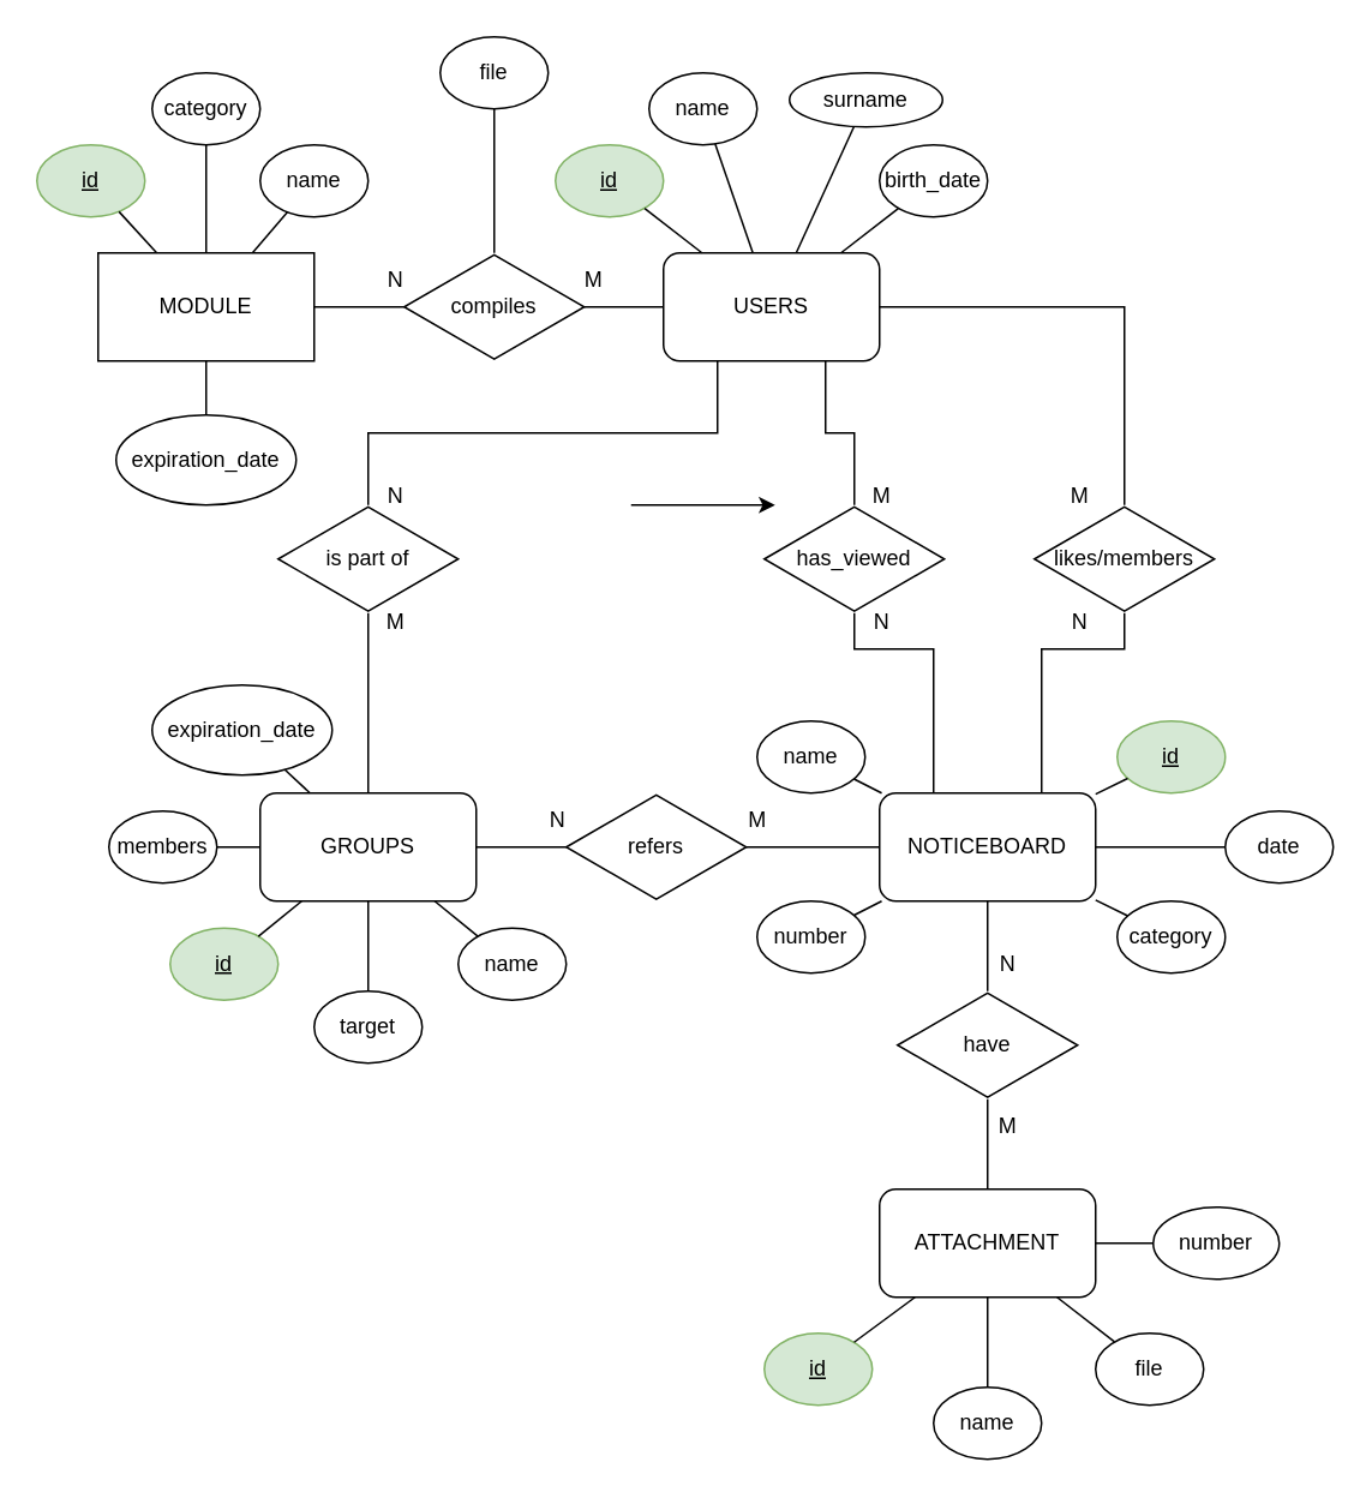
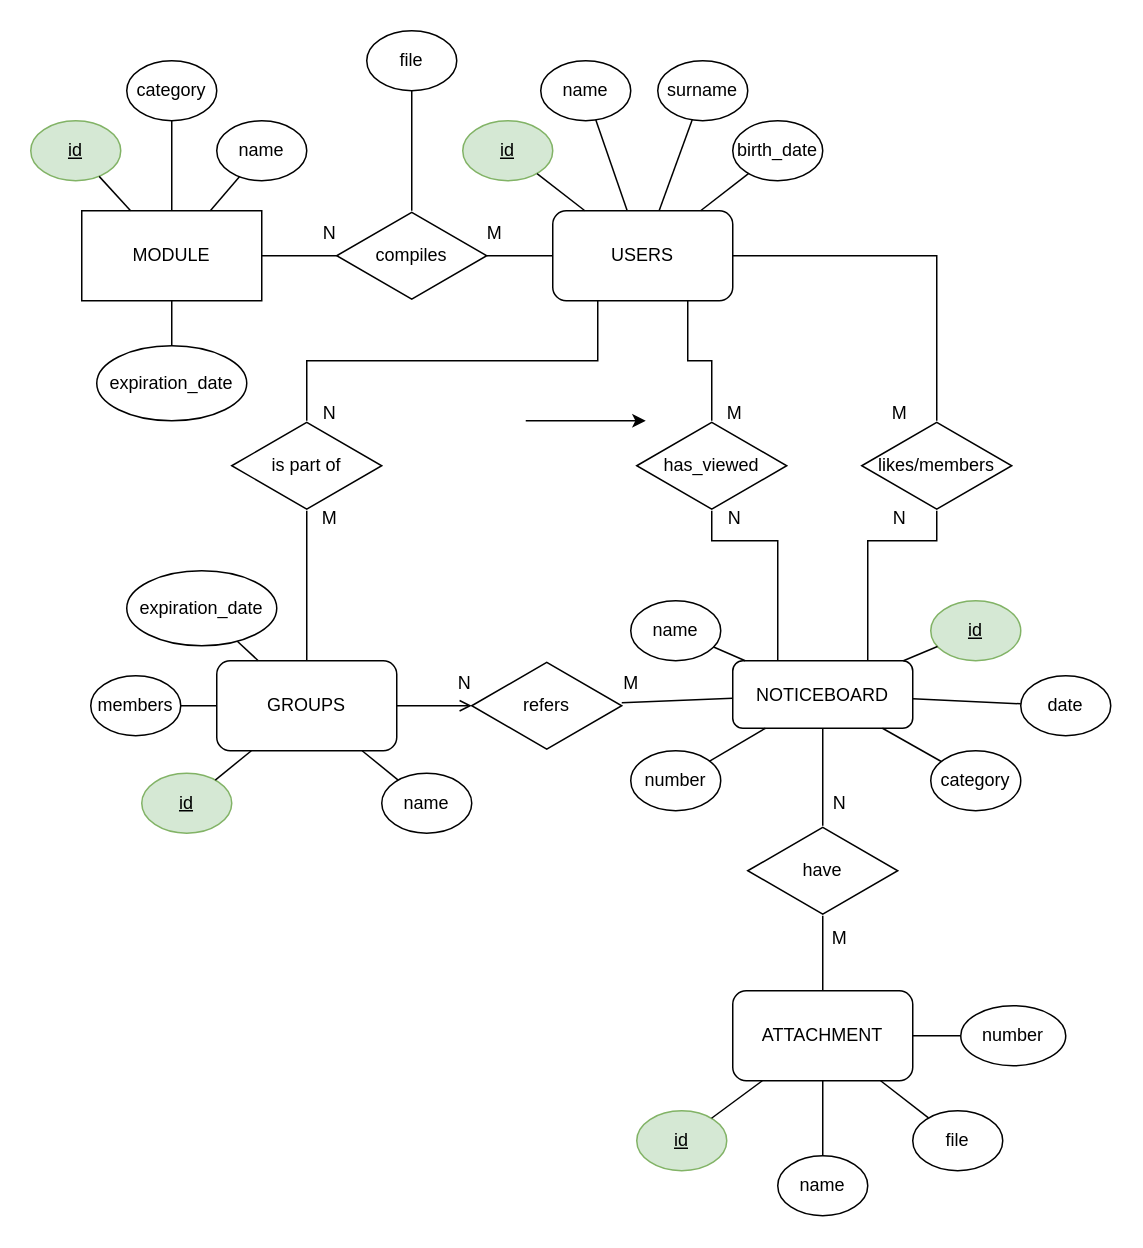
  <mxCell id="0" />
  <mxCell id="1" parent="0" />
  <mxCell id="2" value="USERS" style="rounded=1;whiteSpace=wrap;html=1;" parent="1" vertex="1"><mxGeometry x="368" y="140" width="120" height="60" as="geometry" /></mxCell>
  <mxCell id="3" value="MODULE" style="whiteSpace=wrap;html=1;rounded=0;" parent="1" vertex="1"><mxGeometry x="54" y="140" width="120" height="60" as="geometry" /></mxCell>
  <mxCell id="4" value="GROUPS" style="rounded=1;whiteSpace=wrap;html=1;" parent="1" vertex="1"><mxGeometry x="144" y="440" width="120" height="60" as="geometry" /></mxCell>
- <mxCell id="5" value="NOTICEBOARD" style="rounded=1;whiteSpace=wrap;html=1;" parent="1" vertex="1"><mxGeometry x="488" y="440" width="120" height="60" as="geometry" /></mxCell>
+ <mxCell id="5" value="NOTICEBOARD" style="rounded=1;whiteSpace=wrap;html=1;" parent="1" vertex="1"><mxGeometry x="488" y="440" width="120" height="45" as="geometry" /></mxCell>
  <mxCell id="6" value="compiles" style="html=1;whiteSpace=wrap;aspect=fixed;shape=isoRectangle;" parent="1" vertex="1"><mxGeometry x="224" y="140" width="100" height="60" as="geometry" /></mxCell>
  <mxCell id="7" value="" style="endArrow=none;html=1;rounded=0;" parent="1" source="3" target="6" edge="1"><mxGeometry width="50" height="50" relative="1" as="geometry"><mxPoint x="254" y="270" as="sourcePoint" /><mxPoint x="304" y="220" as="targetPoint" /></mxGeometry></mxCell>
  <mxCell id="8" value="" style="endArrow=none;html=1;rounded=0;" parent="1" source="6" target="2" edge="1"><mxGeometry width="50" height="50" relative="1" as="geometry"><mxPoint x="254" y="270" as="sourcePoint" /><mxPoint x="304" y="220" as="targetPoint" /></mxGeometry></mxCell>
  <mxCell id="9" value="N" style="text;html=1;align=center;verticalAlign=middle;resizable=0;points=[];autosize=1;strokeColor=none;fillColor=none;" parent="1" vertex="1"><mxGeometry x="204" y="140" width="30" height="30" as="geometry" /></mxCell>
  <mxCell id="10" value="M" style="text;html=1;align=center;verticalAlign=middle;resizable=0;points=[];autosize=1;strokeColor=none;fillColor=none;" parent="1" vertex="1"><mxGeometry x="314" y="140" width="30" height="30" as="geometry" /></mxCell>
  <mxCell id="11" value="has_viewed" style="html=1;whiteSpace=wrap;aspect=fixed;shape=isoRectangle;" parent="1" vertex="1"><mxGeometry x="424" y="280" width="100" height="60" as="geometry" /></mxCell>
  <mxCell id="12" value="likes/members" style="html=1;whiteSpace=wrap;aspect=fixed;shape=isoRectangle;" parent="1" vertex="1"><mxGeometry x="574" y="280" width="100" height="60" as="geometry" /></mxCell>
  <mxCell id="13" value="" style="endArrow=none;html=1;rounded=0;entryX=0.75;entryY=1;entryDx=0;entryDy=0;" parent="1" source="11" target="2" edge="1"><mxGeometry width="50" height="50" relative="1" as="geometry"><mxPoint x="554" y="270" as="sourcePoint" /><mxPoint x="534" y="230" as="targetPoint" /><Array as="points"><mxPoint x="474" y="240" /><mxPoint x="458" y="240" /></Array></mxGeometry></mxCell>
  <mxCell id="14" value="" style="endArrow=none;html=1;rounded=0;" parent="1" source="2" target="12" edge="1"><mxGeometry width="50" height="50" relative="1" as="geometry"><mxPoint x="494" y="350" as="sourcePoint" /><mxPoint x="544" y="300" as="targetPoint" /><Array as="points"><mxPoint x="624" y="170" /><mxPoint x="624" y="230" /></Array></mxGeometry></mxCell>
  <mxCell id="15" value="" style="endArrow=none;html=1;rounded=0;exitX=0.75;exitY=0;exitDx=0;exitDy=0;" parent="1" source="5" target="12" edge="1"><mxGeometry width="50" height="50" relative="1" as="geometry"><mxPoint x="544" y="350" as="sourcePoint" /><mxPoint x="594" y="300" as="targetPoint" /><Array as="points"><mxPoint x="578" y="360" /><mxPoint x="624" y="360" /></Array></mxGeometry></mxCell>
  <mxCell id="16" value="" style="endArrow=none;html=1;rounded=0;exitX=0.25;exitY=0;exitDx=0;exitDy=0;" parent="1" source="5" target="11" edge="1"><mxGeometry width="50" height="50" relative="1" as="geometry"><mxPoint x="544" y="350" as="sourcePoint" /><mxPoint x="594" y="300" as="targetPoint" /><Array as="points"><mxPoint x="518" y="360" /><mxPoint x="474" y="360" /></Array></mxGeometry></mxCell>
  <mxCell id="17" value="M" style="text;html=1;align=center;verticalAlign=middle;resizable=0;points=[];autosize=1;strokeColor=none;fillColor=none;" parent="1" vertex="1"><mxGeometry x="474" y="260" width="30" height="30" as="geometry" /></mxCell>
  <mxCell id="18" value="N" style="text;html=1;align=center;verticalAlign=middle;resizable=0;points=[];autosize=1;strokeColor=none;fillColor=none;" parent="1" vertex="1"><mxGeometry x="474" y="330" width="30" height="30" as="geometry" /></mxCell>
  <mxCell id="19" value="M" style="text;html=1;align=center;verticalAlign=middle;resizable=0;points=[];autosize=1;strokeColor=none;fillColor=none;" parent="1" vertex="1"><mxGeometry x="584" y="260" width="30" height="30" as="geometry" /></mxCell>
  <mxCell id="20" value="N" style="text;html=1;align=center;verticalAlign=middle;resizable=0;points=[];autosize=1;strokeColor=none;fillColor=none;" parent="1" vertex="1"><mxGeometry x="584" y="330" width="30" height="30" as="geometry" /></mxCell>
  <mxCell id="21" value="" style="endArrow=none;html=1;rounded=0;entryX=0.25;entryY=1;entryDx=0;entryDy=0;" parent="1" source="22" target="2" edge="1"><mxGeometry width="50" height="50" relative="1" as="geometry"><mxPoint x="364" y="460" as="sourcePoint" /><mxPoint x="414" y="410" as="targetPoint" /><Array as="points"><mxPoint x="204" y="240" /><mxPoint x="398" y="240" /></Array></mxGeometry></mxCell>
  <mxCell id="22" value="is part of" style="html=1;whiteSpace=wrap;aspect=fixed;shape=isoRectangle;" parent="1" vertex="1"><mxGeometry x="154" y="280" width="100" height="60" as="geometry" /></mxCell>
  <mxCell id="23" value="" style="endArrow=none;html=1;rounded=0;" parent="1" source="4" target="22" edge="1"><mxGeometry width="50" height="50" relative="1" as="geometry"><mxPoint x="294" y="460" as="sourcePoint" /><mxPoint x="344" y="410" as="targetPoint" /></mxGeometry></mxCell>
  <mxCell id="24" value="N" style="text;html=1;align=center;verticalAlign=middle;resizable=0;points=[];autosize=1;strokeColor=none;fillColor=none;" parent="1" vertex="1"><mxGeometry x="204" y="260" width="30" height="30" as="geometry" /></mxCell>
  <mxCell id="25" value="M" style="text;html=1;align=center;verticalAlign=middle;resizable=0;points=[];autosize=1;strokeColor=none;fillColor=none;" parent="1" vertex="1"><mxGeometry x="204" y="330" width="30" height="30" as="geometry" /></mxCell>
  <mxCell id="26" value="" style="endArrow=none;html=1;rounded=0;" parent="1" source="28" target="5" edge="1"><mxGeometry width="50" height="50" relative="1" as="geometry"><mxPoint x="548" y="560" as="sourcePoint" /><mxPoint x="574" y="350" as="targetPoint" /></mxGeometry></mxCell>
  <mxCell id="27" value="ATTACHMENT" style="rounded=1;whiteSpace=wrap;html=1;" parent="1" vertex="1"><mxGeometry x="488" y="660" width="120" height="60" as="geometry" /></mxCell>
  <mxCell id="28" value="have" style="html=1;whiteSpace=wrap;aspect=fixed;shape=isoRectangle;" parent="1" vertex="1"><mxGeometry x="498" y="550" width="100" height="60" as="geometry" /></mxCell>
  <mxCell id="29" value="" style="endArrow=none;html=1;rounded=0;" parent="1" source="28" target="27" edge="1"><mxGeometry width="50" height="50" relative="1" as="geometry"><mxPoint x="554" y="530" as="sourcePoint" /><mxPoint x="604" y="480" as="targetPoint" /></mxGeometry></mxCell>
  <mxCell id="30" value="N" style="text;html=1;align=center;verticalAlign=middle;resizable=0;points=[];autosize=1;strokeColor=none;fillColor=none;" parent="1" vertex="1"><mxGeometry x="544" y="520" width="30" height="30" as="geometry" /></mxCell>
  <mxCell id="31" value="M" style="text;html=1;align=center;verticalAlign=middle;resizable=0;points=[];autosize=1;strokeColor=none;fillColor=none;" parent="1" vertex="1"><mxGeometry x="544" y="610" width="30" height="30" as="geometry" /></mxCell>
  <mxCell id="32" value="&lt;u&gt;id&lt;/u&gt;" style="ellipse;whiteSpace=wrap;html=1;fillColor=#d5e8d4;strokeColor=#82b366;" parent="1" vertex="1"><mxGeometry x="308" y="80" width="60" height="40" as="geometry" /></mxCell>
  <mxCell id="33" value="name" style="ellipse;whiteSpace=wrap;html=1;" parent="1" vertex="1"><mxGeometry x="360" y="40" width="60" height="40" as="geometry" /></mxCell>
  <mxCell id="34" value="birth_date" style="ellipse;whiteSpace=wrap;html=1;" parent="1" vertex="1"><mxGeometry x="488" y="80" width="60" height="40" as="geometry" /></mxCell>
- <mxCell id="35" value="surname" style="ellipse;whiteSpace=wrap;html=1;" parent="1" vertex="1"><mxGeometry x="438" y="40" width="85" height="30" as="geometry" /></mxCell>
+ <mxCell id="35" value="surname" style="ellipse;whiteSpace=wrap;html=1;" parent="1" vertex="1"><mxGeometry x="438" y="40" width="60" height="40" as="geometry" /></mxCell>
  <mxCell id="36" value="" style="endArrow=none;html=1;rounded=0;" parent="1" source="2" target="34" edge="1"><mxGeometry width="50" height="50" relative="1" as="geometry"><mxPoint x="400" y="140" as="sourcePoint" /><mxPoint x="450" y="90" as="targetPoint" /></mxGeometry></mxCell>
  <mxCell id="37" value="" style="endArrow=none;html=1;rounded=0;" parent="1" source="2" target="32" edge="1"><mxGeometry width="50" height="50" relative="1" as="geometry"><mxPoint x="400" y="170" as="sourcePoint" /><mxPoint x="450" y="120" as="targetPoint" /></mxGeometry></mxCell>
  <mxCell id="38" value="" style="endArrow=none;html=1;rounded=0;" parent="1" source="2" target="33" edge="1"><mxGeometry width="50" height="50" relative="1" as="geometry"><mxPoint x="400" y="170" as="sourcePoint" /><mxPoint x="450" y="120" as="targetPoint" /></mxGeometry></mxCell>
  <mxCell id="39" value="" style="endArrow=none;html=1;rounded=0;" parent="1" source="2" target="35" edge="1"><mxGeometry width="50" height="50" relative="1" as="geometry"><mxPoint x="400" y="170" as="sourcePoint" /><mxPoint x="450" y="120" as="targetPoint" /></mxGeometry></mxCell>
  <mxCell id="40" value="name" style="ellipse;whiteSpace=wrap;html=1;" parent="1" vertex="1"><mxGeometry x="144" y="80" width="60" height="40" as="geometry" /></mxCell>
  <mxCell id="41" value="&lt;u&gt;id&lt;/u&gt;" style="ellipse;whiteSpace=wrap;html=1;fillColor=#d5e8d4;strokeColor=#82b366;" parent="1" vertex="1"><mxGeometry x="20" y="80" width="60" height="40" as="geometry" /></mxCell>
  <mxCell id="42" value="" style="endArrow=none;html=1;rounded=0;" parent="1" source="3" target="41" edge="1"><mxGeometry width="50" height="50" relative="1" as="geometry"><mxPoint x="140" y="180" as="sourcePoint" /><mxPoint x="190" y="130" as="targetPoint" /></mxGeometry></mxCell>
  <mxCell id="43" value="" style="endArrow=none;html=1;rounded=0;" parent="1" source="3" target="40" edge="1"><mxGeometry width="50" height="50" relative="1" as="geometry"><mxPoint x="140" y="180" as="sourcePoint" /><mxPoint x="190" y="130" as="targetPoint" /></mxGeometry></mxCell>
  <mxCell id="44" value="&lt;u&gt;id&lt;/u&gt;" style="ellipse;whiteSpace=wrap;html=1;fillColor=#d5e8d4;strokeColor=#82b366;" parent="1" vertex="1"><mxGeometry x="94" y="515" width="60" height="40" as="geometry" /></mxCell>
- <mxCell id="45" value="target" style="ellipse;whiteSpace=wrap;html=1;" parent="1" vertex="1"><mxGeometry x="174" y="550" width="60" height="40" as="geometry" /></mxCell>
  <mxCell id="46" value="name" style="ellipse;whiteSpace=wrap;html=1;" parent="1" vertex="1"><mxGeometry x="254" y="515" width="60" height="40" as="geometry" /></mxCell>
  <mxCell id="47" value="" style="endArrow=none;html=1;rounded=0;" parent="1" source="44" target="4" edge="1"><mxGeometry width="50" height="50" relative="1" as="geometry"><mxPoint x="200" y="470" as="sourcePoint" /><mxPoint x="250" y="420" as="targetPoint" /></mxGeometry></mxCell>
  <mxCell id="48" value="" style="endArrow=none;html=1;rounded=0;" parent="1" source="4" target="46" edge="1"><mxGeometry width="50" height="50" relative="1" as="geometry"><mxPoint x="220" y="490" as="sourcePoint" /><mxPoint x="250" y="420" as="targetPoint" /></mxGeometry></mxCell>
- <mxCell id="49" value="" style="endArrow=none;html=1;rounded=0;" parent="1" source="45" target="4" edge="1"><mxGeometry width="50" height="50" relative="1" as="geometry"><mxPoint x="200" y="470" as="sourcePoint" /><mxPoint x="250" y="420" as="targetPoint" /></mxGeometry></mxCell>
  <mxCell id="50" value="name" style="ellipse;whiteSpace=wrap;html=1;" parent="1" vertex="1"><mxGeometry x="420" y="400" width="60" height="40" as="geometry" /></mxCell>
  <mxCell id="51" value="number" style="ellipse;whiteSpace=wrap;html=1;" parent="1" vertex="1"><mxGeometry x="420" y="500" width="60" height="40" as="geometry" /></mxCell>
  <mxCell id="52" value="&lt;u&gt;id&lt;/u&gt;" style="ellipse;whiteSpace=wrap;html=1;fillColor=#d5e8d4;strokeColor=#82b366;" parent="1" vertex="1"><mxGeometry x="620" y="400" width="60" height="40" as="geometry" /></mxCell>
  <mxCell id="53" value="category" style="ellipse;whiteSpace=wrap;html=1;" parent="1" vertex="1"><mxGeometry x="620" y="500" width="60" height="40" as="geometry" /></mxCell>
  <mxCell id="54" value="date" style="ellipse;whiteSpace=wrap;html=1;" parent="1" vertex="1"><mxGeometry x="680" y="450" width="60" height="40" as="geometry" /></mxCell>
  <mxCell id="55" value="" style="endArrow=none;html=1;rounded=0;" parent="1" source="5" target="54" edge="1"><mxGeometry width="50" height="50" relative="1" as="geometry"><mxPoint x="550" y="440" as="sourcePoint" /><mxPoint x="600" y="390" as="targetPoint" /></mxGeometry></mxCell>
  <mxCell id="56" value="" style="endArrow=none;html=1;rounded=0;" parent="1" source="5" target="52" edge="1"><mxGeometry width="50" height="50" relative="1" as="geometry"><mxPoint x="550" y="440" as="sourcePoint" /><mxPoint x="600" y="390" as="targetPoint" /></mxGeometry></mxCell>
  <mxCell id="57" value="" style="endArrow=none;html=1;rounded=0;" parent="1" source="5" target="53" edge="1"><mxGeometry width="50" height="50" relative="1" as="geometry"><mxPoint x="550" y="440" as="sourcePoint" /><mxPoint x="600" y="390" as="targetPoint" /></mxGeometry></mxCell>
  <mxCell id="58" value="" style="endArrow=none;html=1;rounded=0;" parent="1" source="5" target="50" edge="1"><mxGeometry width="50" height="50" relative="1" as="geometry"><mxPoint x="550" y="440" as="sourcePoint" /><mxPoint x="600" y="390" as="targetPoint" /></mxGeometry></mxCell>
  <mxCell id="59" value="" style="endArrow=none;html=1;rounded=0;" parent="1" source="5" target="51" edge="1"><mxGeometry width="50" height="50" relative="1" as="geometry"><mxPoint x="550" y="440" as="sourcePoint" /><mxPoint x="600" y="390" as="targetPoint" /></mxGeometry></mxCell>
  <mxCell id="60" value="&lt;u&gt;id&lt;/u&gt;" style="ellipse;whiteSpace=wrap;html=1;fillColor=#d5e8d4;strokeColor=#82b366;" parent="1" vertex="1"><mxGeometry x="424" y="740" width="60" height="40" as="geometry" /></mxCell>
  <mxCell id="61" value="file" style="ellipse;whiteSpace=wrap;html=1;" parent="1" vertex="1"><mxGeometry x="608" y="740" width="60" height="40" as="geometry" /></mxCell>
  <mxCell id="62" value="name" style="ellipse;whiteSpace=wrap;html=1;" parent="1" vertex="1"><mxGeometry x="518" y="770" width="60" height="40" as="geometry" /></mxCell>
  <mxCell id="63" value="" style="endArrow=none;html=1;rounded=0;" parent="1" source="60" target="27" edge="1"><mxGeometry width="50" height="50" relative="1" as="geometry"><mxPoint x="550" y="620" as="sourcePoint" /><mxPoint x="600" y="570" as="targetPoint" /></mxGeometry></mxCell>
  <mxCell id="64" value="" style="endArrow=none;html=1;rounded=0;" parent="1" source="62" target="27" edge="1"><mxGeometry width="50" height="50" relative="1" as="geometry"><mxPoint x="550" y="620" as="sourcePoint" /><mxPoint x="600" y="570" as="targetPoint" /></mxGeometry></mxCell>
  <mxCell id="65" value="" style="endArrow=none;html=1;rounded=0;" parent="1" source="27" target="61" edge="1"><mxGeometry width="50" height="50" relative="1" as="geometry"><mxPoint x="550" y="620" as="sourcePoint" /><mxPoint x="600" y="570" as="targetPoint" /></mxGeometry></mxCell>
  <mxCell id="66" value="members" style="ellipse;whiteSpace=wrap;html=1;" parent="1" vertex="1"><mxGeometry x="60" y="450" width="60" height="40" as="geometry" /></mxCell>
  <mxCell id="67" value="" style="endArrow=none;html=1;rounded=0;" parent="1" source="66" target="4" edge="1"><mxGeometry width="50" height="50" relative="1" as="geometry"><mxPoint x="170" y="370" as="sourcePoint" /><mxPoint x="220" y="320" as="targetPoint" /></mxGeometry></mxCell>
  <mxCell id="68" value="expiration_date" style="ellipse;whiteSpace=wrap;html=1;" parent="1" vertex="1"><mxGeometry x="84" y="380" width="100" height="50" as="geometry" /></mxCell>
  <mxCell id="69" value="" style="endArrow=none;html=1;rounded=0;" parent="1" source="4" target="68" edge="1"><mxGeometry width="50" height="50" relative="1" as="geometry"><mxPoint x="240" y="370" as="sourcePoint" /><mxPoint x="290" y="320" as="targetPoint" /></mxGeometry></mxCell>
  <mxCell id="70" value="number" style="ellipse;whiteSpace=wrap;html=1;" parent="1" vertex="1"><mxGeometry x="640" y="670" width="70" height="40" as="geometry" /></mxCell>
  <mxCell id="71" value="" style="endArrow=none;html=1;rounded=0;" parent="1" source="27" target="70" edge="1"><mxGeometry width="50" height="50" relative="1" as="geometry"><mxPoint x="540" y="740" as="sourcePoint" /><mxPoint x="590" y="690" as="targetPoint" /></mxGeometry></mxCell>
  <mxCell id="72" value="category" style="ellipse;whiteSpace=wrap;html=1;" parent="1" vertex="1"><mxGeometry x="84" y="40" width="60" height="40" as="geometry" /></mxCell>
  <mxCell id="73" value="" style="endArrow=none;html=1;rounded=0;" parent="1" source="3" target="72" edge="1"><mxGeometry width="50" height="50" relative="1" as="geometry"><mxPoint x="90" y="130" as="sourcePoint" /><mxPoint x="140" y="80" as="targetPoint" /></mxGeometry></mxCell>
  <mxCell id="74" value="expiration_date" style="ellipse;whiteSpace=wrap;html=1;" parent="1" vertex="1"><mxGeometry x="64" y="230" width="100" height="50" as="geometry" /></mxCell>
  <mxCell id="75" value="" style="endArrow=none;html=1;rounded=0;" parent="1" source="3" target="74" edge="1"><mxGeometry width="50" height="50" relative="1" as="geometry"><mxPoint x="150" y="180" as="sourcePoint" /><mxPoint x="200" y="130" as="targetPoint" /></mxGeometry></mxCell>
  <mxCell id="76" value="refers" style="html=1;whiteSpace=wrap;aspect=fixed;shape=isoRectangle;" parent="1" vertex="1"><mxGeometry x="314" y="440" width="100" height="60" as="geometry" /></mxCell>
- <mxCell id="77" value="" style="endArrow=none;html=1;rounded=0;" parent="1" source="4" target="76" edge="1"><mxGeometry width="50" height="50" relative="1" as="geometry"><mxPoint x="360" y="430" as="sourcePoint" /><mxPoint x="410" y="380" as="targetPoint" /></mxGeometry></mxCell>
+ <mxCell id="77" value="" style="endArrow=open;html=1;rounded=0;" parent="1" source="4" target="76" edge="1"><mxGeometry width="50" height="50" relative="1" as="geometry"><mxPoint x="360" y="430" as="sourcePoint" /><mxPoint x="410" y="380" as="targetPoint" /></mxGeometry></mxCell>
  <mxCell id="78" value="" style="endArrow=none;html=1;rounded=0;" parent="1" source="76" target="5" edge="1"><mxGeometry width="50" height="50" relative="1" as="geometry"><mxPoint x="360" y="430" as="sourcePoint" /><mxPoint x="410" y="380" as="targetPoint" /></mxGeometry></mxCell>
  <mxCell id="79" value="N" style="text;html=1;align=center;verticalAlign=middle;resizable=0;points=[];autosize=1;strokeColor=none;fillColor=none;" parent="1" vertex="1"><mxGeometry x="294" y="440" width="30" height="30" as="geometry" /></mxCell>
  <mxCell id="80" value="M" style="text;html=1;align=center;verticalAlign=middle;resizable=0;points=[];autosize=1;strokeColor=none;fillColor=none;" parent="1" vertex="1"><mxGeometry x="405" y="440" width="30" height="30" as="geometry" /></mxCell>
  <mxCell id="81" value="file" style="ellipse;whiteSpace=wrap;html=1;" parent="1" vertex="1"><mxGeometry x="244" y="20" width="60" height="40" as="geometry" /></mxCell>
  <mxCell id="82" value="" style="endArrow=none;html=1;rounded=0;" parent="1" source="81" target="6" edge="1"><mxGeometry width="50" height="50" relative="1" as="geometry"><mxPoint x="270" y="220" as="sourcePoint" /><mxPoint x="320" y="170" as="targetPoint" /></mxGeometry></mxCell>
  <mxCell id="83" value="" style="edgeStyle=none;orthogonalLoop=1;jettySize=auto;html=1;rounded=0;" parent="1" edge="1"><mxGeometry width="80" relative="1" as="geometry"><mxPoint x="350" y="280" as="sourcePoint" /><mxPoint x="430" y="280" as="targetPoint" /><Array as="points" /></mxGeometry></mxCell>
